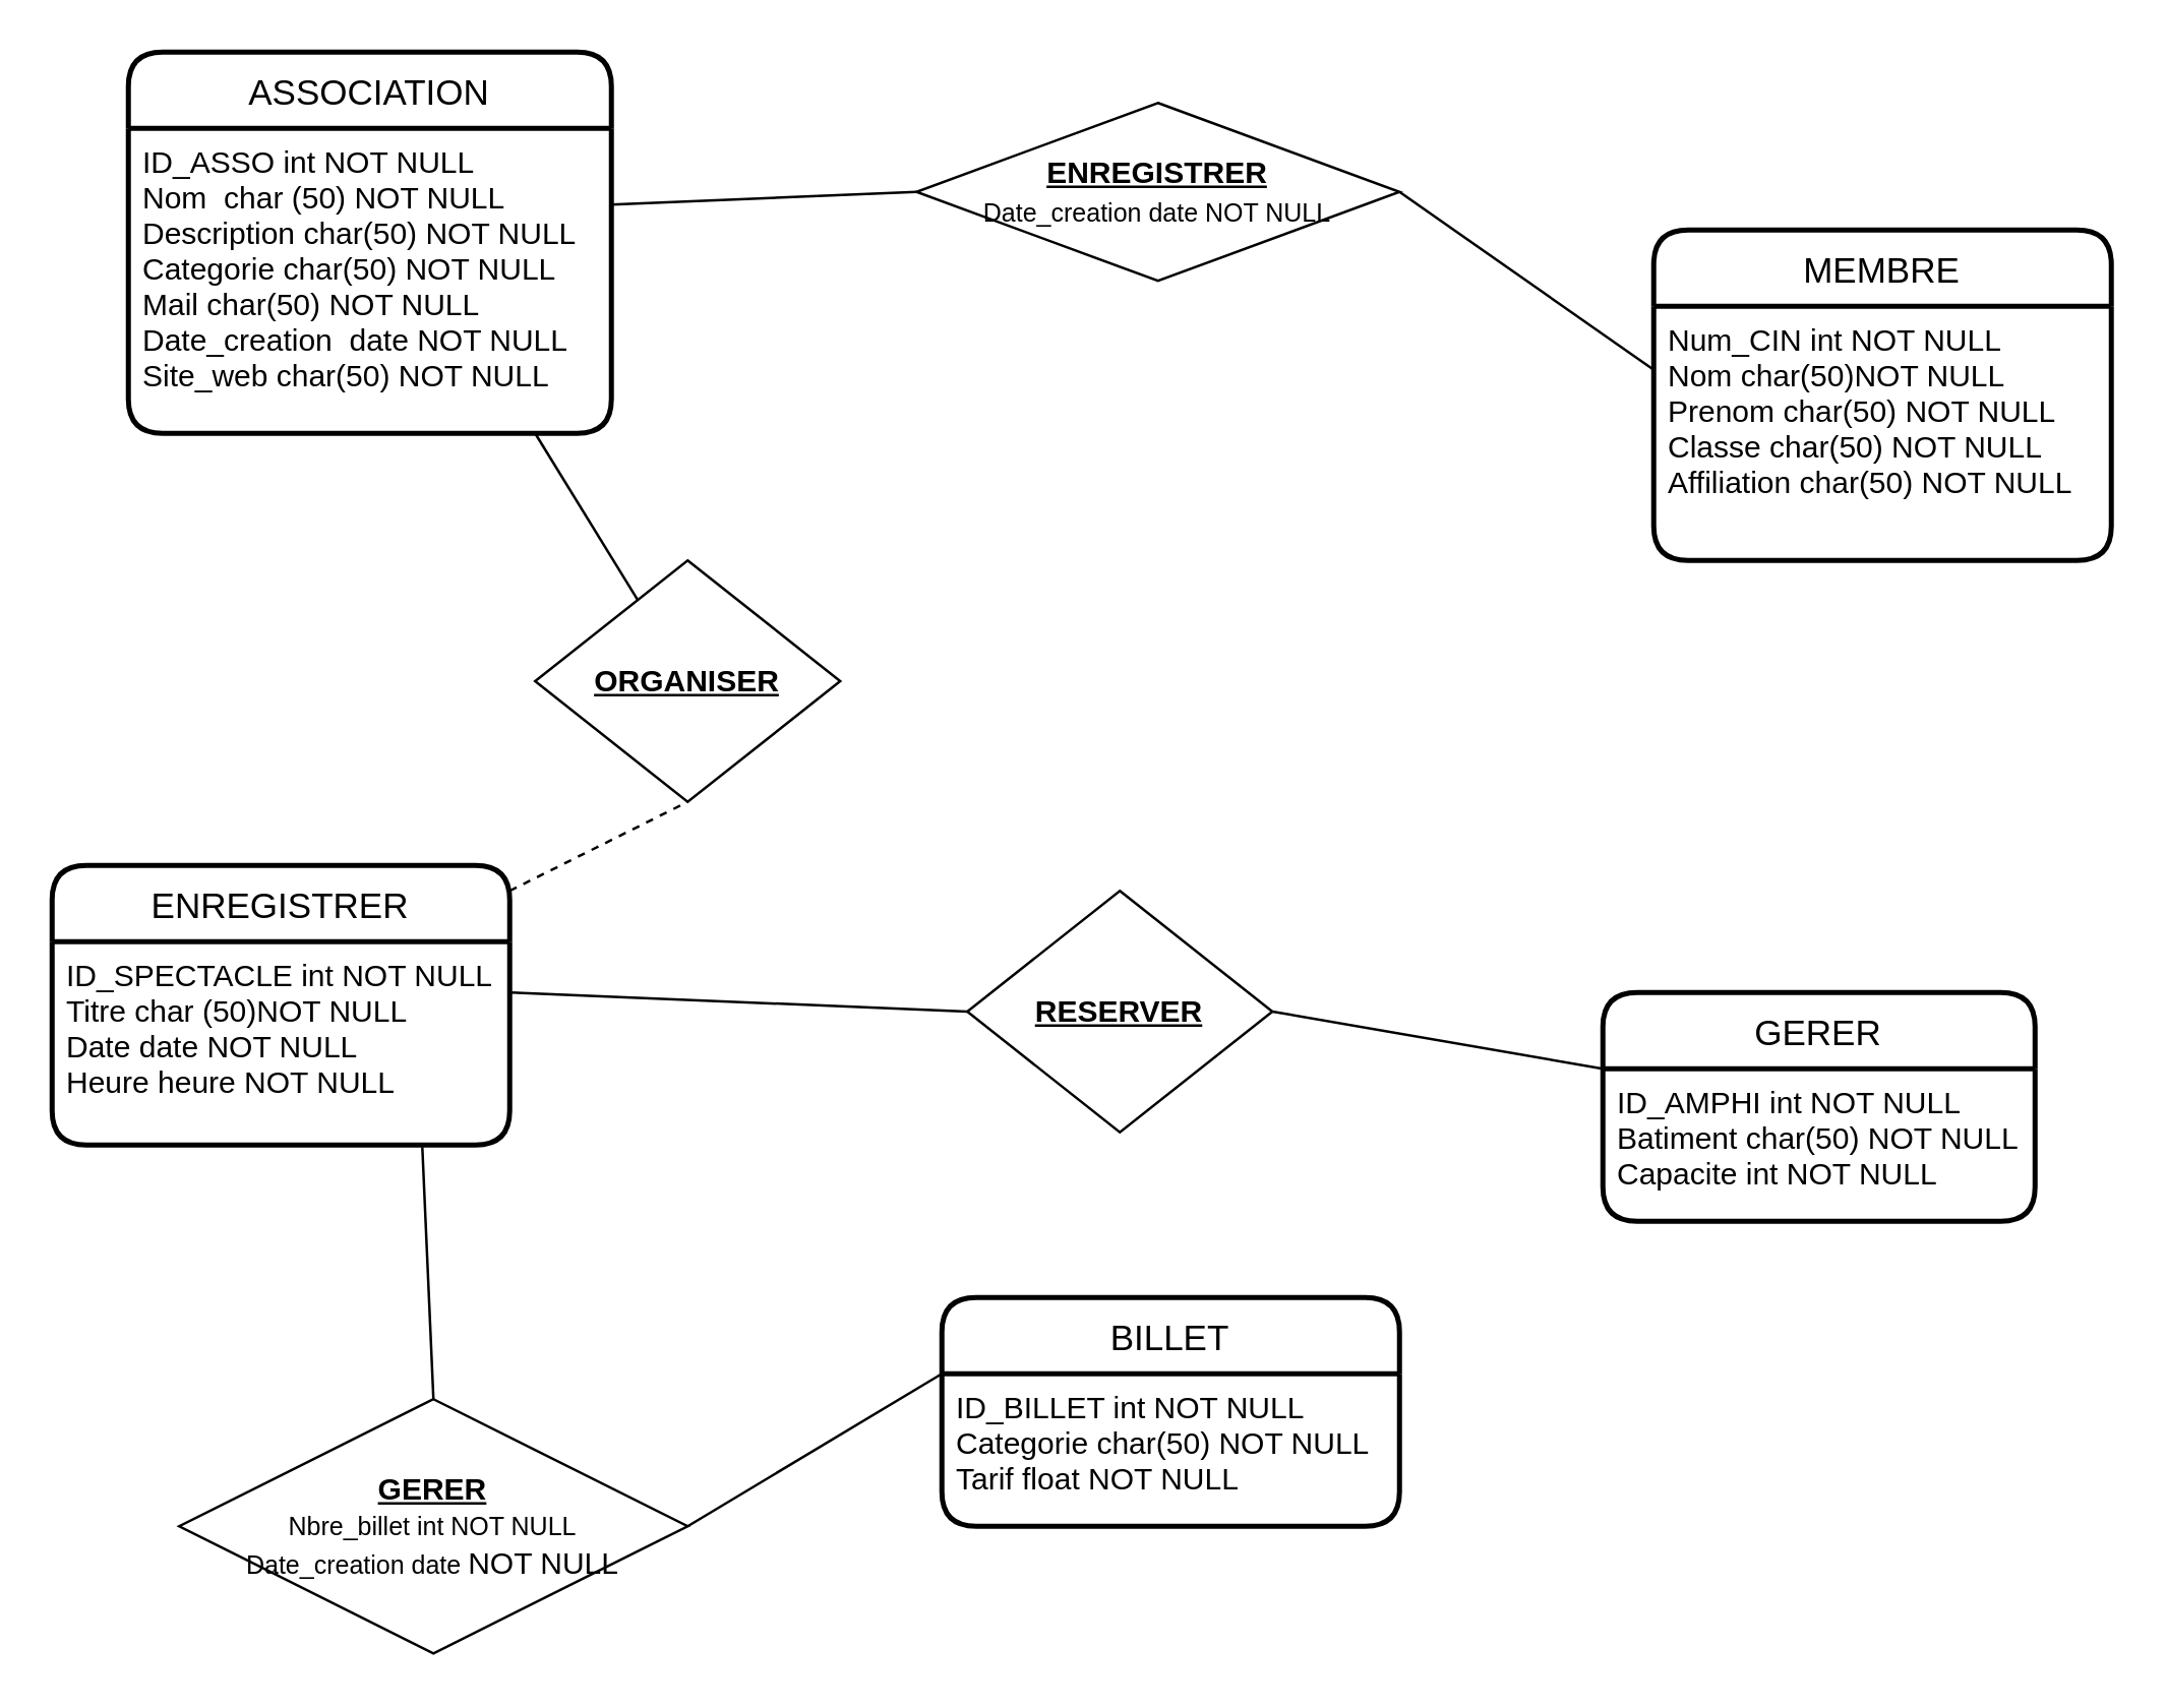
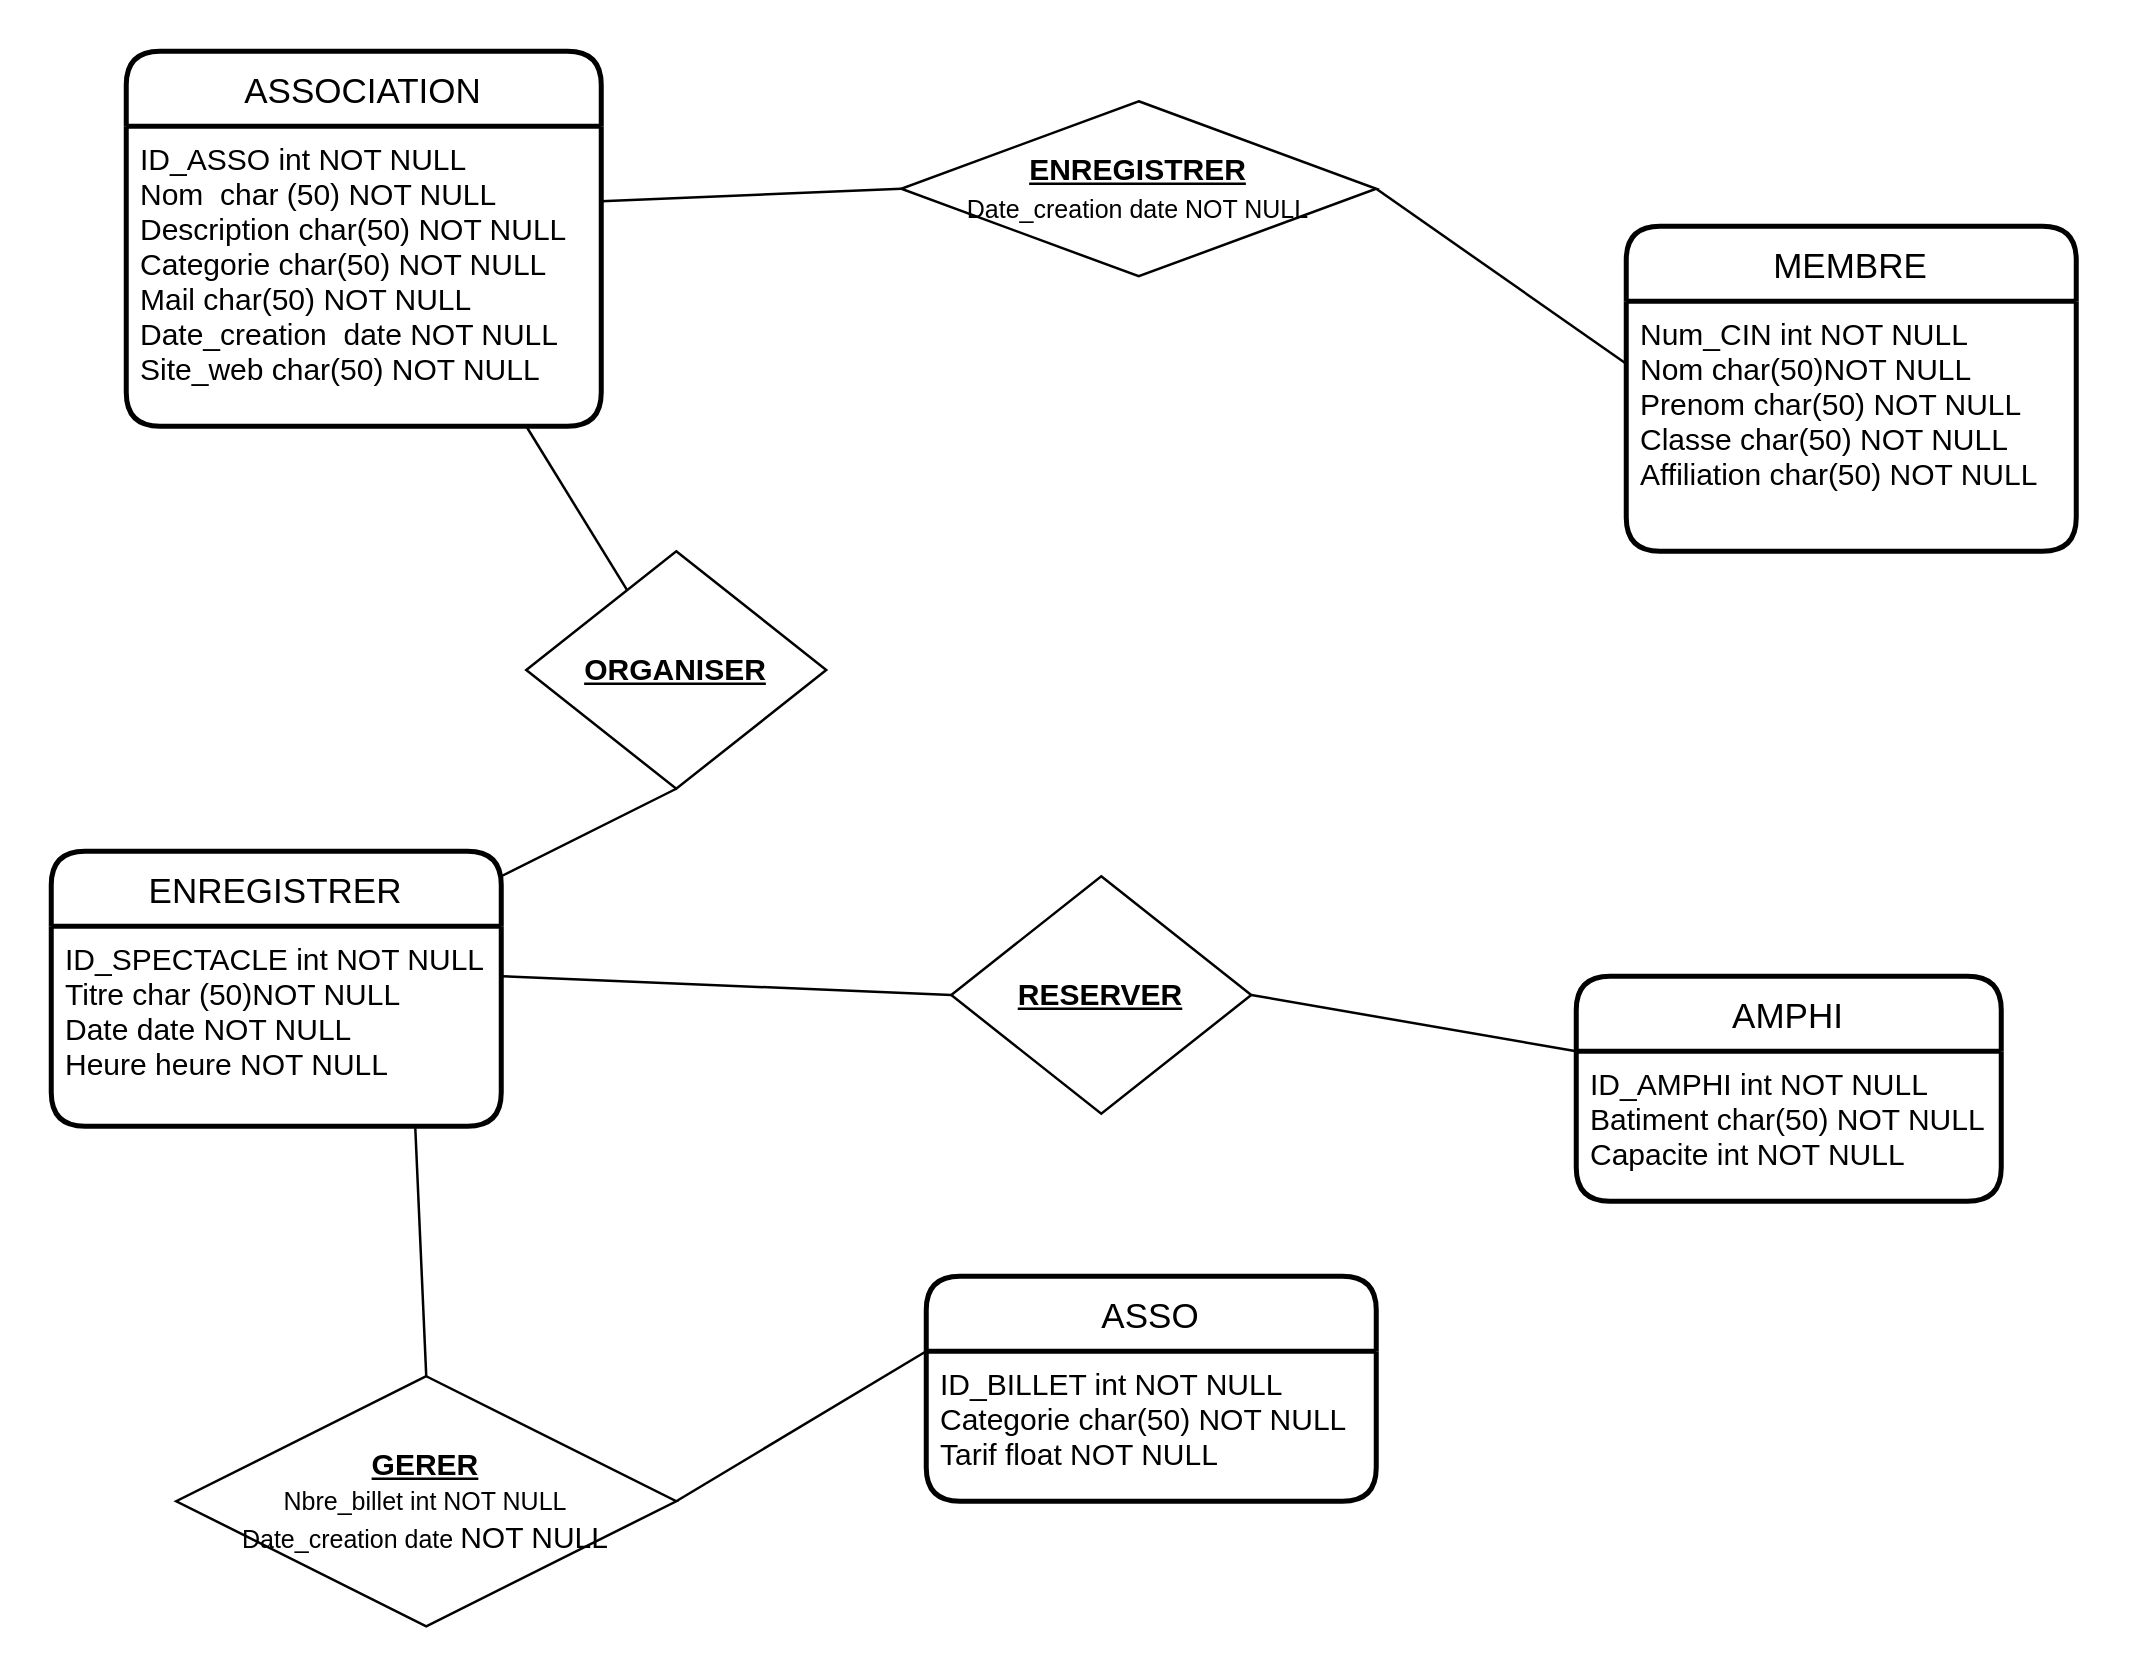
  <mxCell id="0" />
  <mxCell id="1" parent="0" />
  <mxCell id="2" value="ASSOCIATION" style="swimlane;childLayout=stackLayout;horizontal=1;startSize=30;horizontalStack=0;rounded=1;fontSize=14;fontStyle=0;strokeWidth=2;resizeParent=0;resizeLast=1;shadow=0;dashed=0;align=center;" parent="1" vertex="1"><mxGeometry x="50" y="20" width="190" height="150" as="geometry" /></mxCell>
  <mxCell id="3" value="ID_ASSO int NOT NULL&#10;Nom  char (50) NOT NULL&#10;Description char(50) NOT NULL&#10;Categorie char(50) NOT NULL&#10;Mail char(50) NOT NULL&#10;Date_creation  date NOT NULL&#10;Site_web char(50) NOT NULL&#10;" style="align=left;strokeColor=none;fillColor=none;spacingLeft=4;fontSize=12;verticalAlign=top;resizable=0;rotatable=0;part=1;fontStyle=0" parent="2" vertex="1"><mxGeometry y="30" width="190" height="120" as="geometry" /></mxCell>
  <mxCell id="4" value="MEMBRE" style="swimlane;childLayout=stackLayout;horizontal=1;startSize=30;horizontalStack=0;rounded=1;fontSize=14;fontStyle=0;strokeWidth=2;resizeParent=0;resizeLast=1;shadow=0;dashed=0;align=center;" parent="1" vertex="1"><mxGeometry x="650" y="90" width="180" height="130" as="geometry" /></mxCell>
  <mxCell id="5" value="Num_CIN int NOT NULL&#10;Nom char(50)NOT NULL&#10;Prenom char(50) NOT NULL&#10;Classe char(50) NOT NULL&#10;Affiliation char(50) NOT NULL" style="align=left;strokeColor=none;fillColor=none;spacingLeft=4;fontSize=12;verticalAlign=top;resizable=0;rotatable=0;part=1;fontStyle=0" parent="4" vertex="1"><mxGeometry y="30" width="180" height="100" as="geometry" /></mxCell>
- <mxCell id="6" value="GERER" style="swimlane;childLayout=stackLayout;horizontal=1;startSize=30;horizontalStack=0;rounded=1;fontSize=14;fontStyle=0;strokeWidth=2;resizeParent=0;resizeLast=1;shadow=0;dashed=0;align=center;" parent="1" vertex="1"><mxGeometry x="630" y="390" width="170" height="90" as="geometry" /></mxCell>
+ <mxCell id="6" value="AMPHI" style="swimlane;childLayout=stackLayout;horizontal=1;startSize=30;horizontalStack=0;rounded=1;fontSize=14;fontStyle=0;strokeWidth=2;resizeParent=0;resizeLast=1;shadow=0;dashed=0;align=center;" parent="1" vertex="1"><mxGeometry x="630" y="390" width="170" height="90" as="geometry" /></mxCell>
  <mxCell id="7" value="ID_AMPHI int NOT NULL&#10;Batiment char(50) NOT NULL&#10;Capacite int NOT NULL" style="align=left;strokeColor=none;fillColor=none;spacingLeft=4;fontSize=12;verticalAlign=top;resizable=0;rotatable=0;part=1;" parent="6" vertex="1"><mxGeometry y="30" width="170" height="60" as="geometry" /></mxCell>
  <mxCell id="8" value="ENREGISTRER" style="swimlane;childLayout=stackLayout;horizontal=1;startSize=30;horizontalStack=0;rounded=1;fontSize=14;fontStyle=0;strokeWidth=2;resizeParent=0;resizeLast=1;shadow=0;dashed=0;align=center;" parent="1" vertex="1"><mxGeometry x="20" y="340" width="180" height="110" as="geometry" /></mxCell>
  <mxCell id="9" value="ID_SPECTACLE int NOT NULL&#10;Titre char (50)NOT NULL&#10;Date date NOT NULL&#10;Heure heure NOT NULL" style="align=left;strokeColor=none;fillColor=none;spacingLeft=4;fontSize=12;verticalAlign=top;resizable=0;rotatable=0;part=1;" parent="8" vertex="1"><mxGeometry y="30" width="180" height="80" as="geometry" /></mxCell>
- <mxCell id="10" value="BILLET" style="swimlane;childLayout=stackLayout;horizontal=1;startSize=30;horizontalStack=0;rounded=1;fontSize=14;fontStyle=0;strokeWidth=2;resizeParent=0;resizeLast=1;shadow=0;dashed=0;align=center;" parent="1" vertex="1"><mxGeometry x="370" y="510" width="180" height="90" as="geometry" /></mxCell>
+ <mxCell id="10" value="ASSO" style="swimlane;childLayout=stackLayout;horizontal=1;startSize=30;horizontalStack=0;rounded=1;fontSize=14;fontStyle=0;strokeWidth=2;resizeParent=0;resizeLast=1;shadow=0;dashed=0;align=center;" parent="1" vertex="1"><mxGeometry x="370" y="510" width="180" height="90" as="geometry" /></mxCell>
  <mxCell id="11" value="ID_BILLET int NOT NULL&#10;Categorie char(50) NOT NULL&#10;Tarif float NOT NULL" style="align=left;strokeColor=none;fillColor=none;spacingLeft=4;fontSize=12;verticalAlign=top;resizable=0;rotatable=0;part=1;" parent="10" vertex="1"><mxGeometry y="30" width="180" height="60" as="geometry" /></mxCell>
  <mxCell id="12" value="&lt;b&gt;&lt;u&gt;ORGANISER&lt;/u&gt;&lt;/b&gt;" style="shape=rhombus;perimeter=rhombusPerimeter;whiteSpace=wrap;html=1;align=center;" parent="1" vertex="1"><mxGeometry x="210" y="220" width="120" height="95" as="geometry" /></mxCell>
  <mxCell id="13" value="&lt;font&gt;&lt;font style=&quot;font-size: 12px&quot;&gt;&lt;b&gt;&lt;u&gt;GERER&lt;/u&gt;&lt;/b&gt;&lt;/font&gt;&lt;br&gt;&lt;span style=&quot;font-size: 10px&quot;&gt;Nbre_billet int&amp;nbsp;&lt;/span&gt;&lt;span style=&quot;font-size: 10px ; text-align: left&quot;&gt;NOT NULL&lt;br&gt;Date_creation date&amp;nbsp;&lt;/span&gt;&lt;span style=&quot;text-align: left&quot;&gt;NOT NULL&lt;/span&gt;&lt;span style=&quot;font-size: 10px ; text-align: left&quot;&gt;&lt;br&gt;&lt;/span&gt;&lt;/font&gt;" style="shape=rhombus;perimeter=rhombusPerimeter;whiteSpace=wrap;html=1;align=center;" parent="1" vertex="1"><mxGeometry x="70" y="550" width="200" height="100" as="geometry" /></mxCell>
  <mxCell id="14" value="" style="fontSize=12;html=1;endArrow=none;endFill=0;rounded=0;" parent="1" source="12" edge="1"><mxGeometry width="100" height="100" relative="1" as="geometry"><mxPoint x="110" y="270" as="sourcePoint" /><mxPoint x="210" y="170" as="targetPoint" /></mxGeometry></mxCell>
- <mxCell id="15" value="" style="fontSize=12;html=1;endArrow=none;startArrow=none;rounded=0;entryX=0.5;entryY=1;entryDx=0;entryDy=0;endFill=0;startFill=0;dashed=1;" parent="1" source="8" target="12" edge="1"><mxGeometry width="100" height="100" relative="1" as="geometry"><mxPoint x="170" y="370" as="sourcePoint" /><mxPoint x="270" y="270" as="targetPoint" /></mxGeometry></mxCell>
+ <mxCell id="15" value="" style="fontSize=12;html=1;endArrow=none;startArrow=none;rounded=0;entryX=0.5;entryY=1;entryDx=0;entryDy=0;endFill=0;startFill=0;" parent="1" source="8" target="12" edge="1"><mxGeometry width="100" height="100" relative="1" as="geometry"><mxPoint x="170" y="370" as="sourcePoint" /><mxPoint x="270" y="270" as="targetPoint" /></mxGeometry></mxCell>
  <mxCell id="16" value="&lt;b&gt;&lt;u&gt;RESERVER&lt;/u&gt;&lt;/b&gt;" style="shape=rhombus;perimeter=rhombusPerimeter;whiteSpace=wrap;html=1;align=center;" parent="1" vertex="1"><mxGeometry x="380" y="350" width="120" height="95" as="geometry" /></mxCell>
  <mxCell id="17" value="&lt;b&gt;&lt;u&gt;ENREGISTRER&lt;/u&gt;&lt;/b&gt;&lt;br&gt;&lt;font style=&quot;font-size: 10px&quot;&gt;Date_creation date&amp;nbsp;&lt;span style=&quot;text-align: left&quot;&gt;NOT NULL&lt;/span&gt;&lt;/font&gt;" style="shape=rhombus;perimeter=rhombusPerimeter;whiteSpace=wrap;html=1;align=center;" parent="1" vertex="1"><mxGeometry x="360" y="40" width="190" height="70" as="geometry" /></mxCell>
  <mxCell id="18" value="" style="fontSize=12;html=1;endArrow=none;rounded=0;endFill=0;entryX=0.809;entryY=1.01;entryDx=0;entryDy=0;entryPerimeter=0;exitX=0.5;exitY=0;exitDx=0;exitDy=0;" parent="1" source="13" target="9" edge="1"><mxGeometry width="100" height="100" relative="1" as="geometry"><mxPoint x="360" y="410" as="sourcePoint" /><mxPoint x="460" y="310" as="targetPoint" /></mxGeometry></mxCell>
  <mxCell id="19" value="" style="fontSize=12;html=1;endArrow=none;rounded=0;endFill=0;entryX=0;entryY=0;entryDx=0;entryDy=0;exitX=1;exitY=0.5;exitDx=0;exitDy=0;" parent="1" source="13" target="11" edge="1"><mxGeometry width="100" height="100" relative="1" as="geometry"><mxPoint x="180" y="560" as="sourcePoint" /><mxPoint x="175.62" y="460.8" as="targetPoint" /></mxGeometry></mxCell>
  <mxCell id="20" value="" style="fontSize=12;html=1;endArrow=none;startArrow=none;rounded=0;startFill=0;endFill=0;exitX=1;exitY=0.25;exitDx=0;exitDy=0;entryX=0;entryY=0.5;entryDx=0;entryDy=0;" parent="1" source="9" target="16" edge="1"><mxGeometry width="100" height="100" relative="1" as="geometry"><mxPoint x="360" y="410" as="sourcePoint" /><mxPoint x="460" y="310" as="targetPoint" /></mxGeometry></mxCell>
  <mxCell id="21" value="" style="fontSize=12;html=1;endArrow=none;endFill=0;rounded=0;entryX=0;entryY=0;entryDx=0;entryDy=0;exitX=1;exitY=0.5;exitDx=0;exitDy=0;" parent="1" source="16" edge="1"><mxGeometry width="100" height="100" relative="1" as="geometry"><mxPoint x="470" y="450" as="sourcePoint" /><mxPoint x="630" y="420" as="targetPoint" /></mxGeometry></mxCell>
  <mxCell id="22" value="" style="fontSize=12;html=1;endArrow=none;rounded=0;exitX=1;exitY=0.25;exitDx=0;exitDy=0;entryX=0;entryY=0.5;entryDx=0;entryDy=0;endFill=0;" parent="1" source="3" target="17" edge="1"><mxGeometry width="100" height="100" relative="1" as="geometry"><mxPoint x="360" y="410" as="sourcePoint" /><mxPoint x="460" y="310" as="targetPoint" /></mxGeometry></mxCell>
  <mxCell id="23" value="" style="fontSize=12;html=1;endArrow=none;rounded=0;exitX=0;exitY=0.25;exitDx=0;exitDy=0;entryX=1;entryY=0.5;entryDx=0;entryDy=0;endFill=0;" parent="1" source="5" target="17" edge="1"><mxGeometry width="100" height="100" relative="1" as="geometry"><mxPoint x="250" y="90" as="sourcePoint" /><mxPoint x="370" y="105" as="targetPoint" /></mxGeometry></mxCell>
